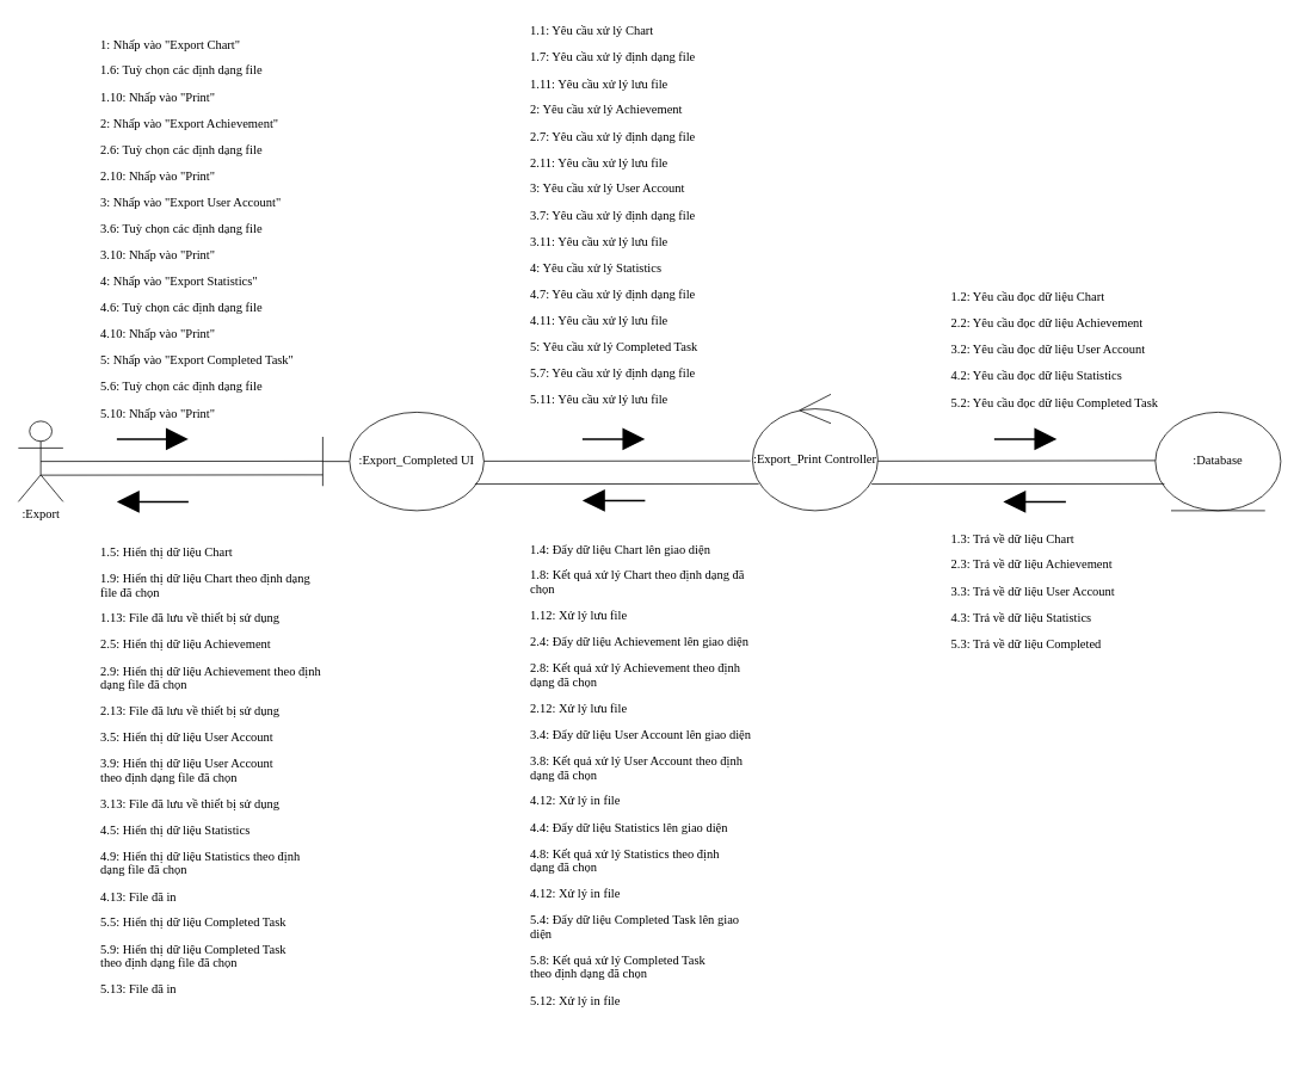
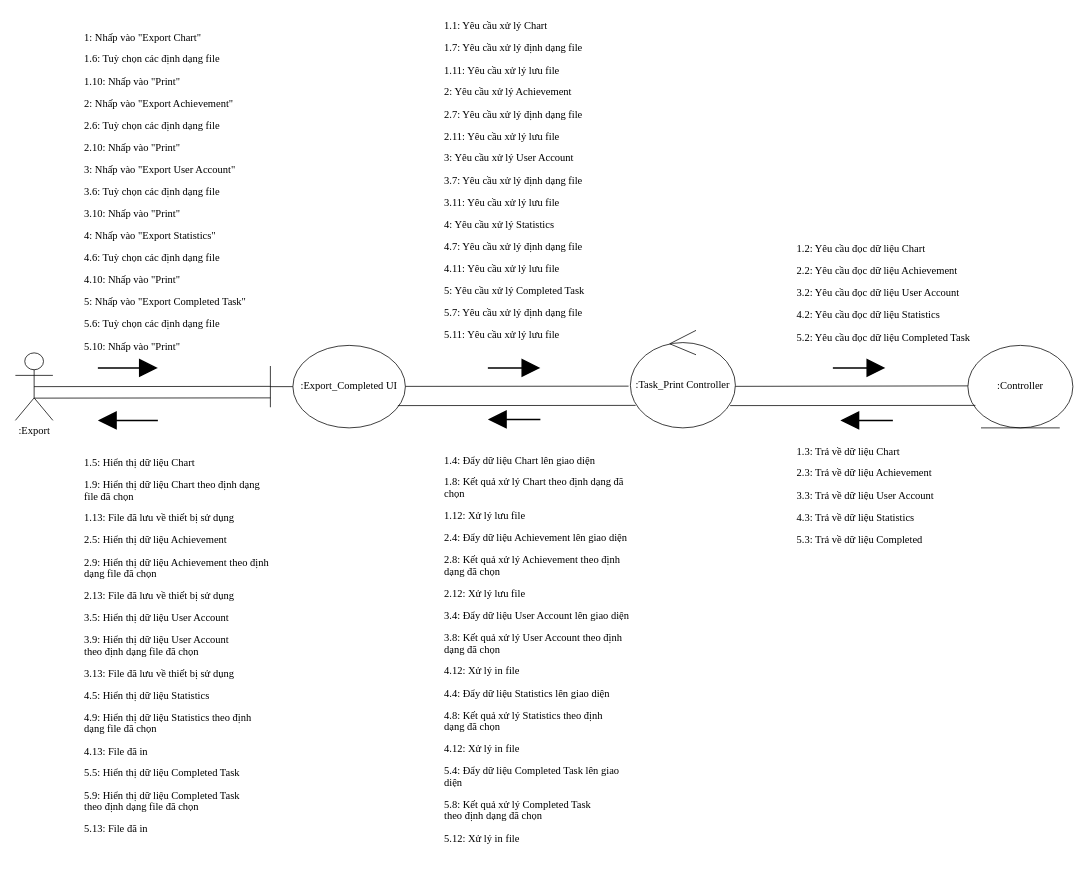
  <mxCell id="0" />
  <mxCell id="1" parent="0" />
- <mxCell id="2" value=":Database" style="ellipse;shape=umlEntity;whiteSpace=wrap;html=1;fontSize=14;fontFamily=Verdana;" parent="1" vertex="1"><mxGeometry x="1290" y="460" width="140" height="110" as="geometry" /></mxCell>
- <mxCell id="3" value=":Export_Print Controller" style="ellipse;shape=umlControl;whiteSpace=wrap;html=1;fontSize=14;fontFamily=Verdana;" parent="1" vertex="1"><mxGeometry x="840" y="440" width="140" height="130" as="geometry" /></mxCell>
+ <mxCell id="2" value=":Controller" style="ellipse;shape=umlEntity;whiteSpace=wrap;html=1;fontSize=14;fontFamily=Verdana;" parent="1" vertex="1"><mxGeometry x="1290" y="460" width="140" height="110" as="geometry" /></mxCell>
+ <mxCell id="3" value=":Task_Print Controller" style="ellipse;shape=umlControl;whiteSpace=wrap;html=1;fontSize=14;fontFamily=Verdana;" parent="1" vertex="1"><mxGeometry x="840" y="440" width="140" height="130" as="geometry" /></mxCell>
  <mxCell id="4" value=":Export_Completed UI" style="shape=umlBoundary;whiteSpace=wrap;html=1;fontSize=14;fontFamily=Verdana;" parent="1" vertex="1"><mxGeometry x="360" y="460" width="180" height="110" as="geometry" /></mxCell>
  <mxCell id="5" value=":Export" style="shape=umlActor;verticalLabelPosition=bottom;verticalAlign=top;html=1;outlineConnect=0;fontSize=14;fontFamily=Verdana;" parent="1" vertex="1"><mxGeometry x="20" y="470" width="50" height="90" as="geometry" /></mxCell>
  <mxCell id="6" value="" style="endArrow=none;html=1;fontSize=14;exitX=0.5;exitY=0.5;exitDx=0;exitDy=0;exitPerimeter=0;fontFamily=Verdana;" parent="1" source="5" edge="1"><mxGeometry width="50" height="50" relative="1" as="geometry"><mxPoint x="280" y="514.33" as="sourcePoint" /><mxPoint x="360" y="514.66" as="targetPoint" /></mxGeometry></mxCell>
  <mxCell id="7" value="" style="endArrow=none;html=1;fontSize=14;exitX=0.5;exitY=0.5;exitDx=0;exitDy=0;exitPerimeter=0;entryX=-0.017;entryY=0.572;entryDx=0;entryDy=0;entryPerimeter=0;fontFamily=Verdana;" parent="1" target="3" edge="1"><mxGeometry width="50" height="50" relative="1" as="geometry"><mxPoint x="540" y="514.67" as="sourcePoint" /><mxPoint x="725" y="514.33" as="targetPoint" /></mxGeometry></mxCell>
  <mxCell id="8" value="" style="html=1;verticalAlign=bottom;endArrow=block;strokeWidth=2;fontSize=14;endFill=1;targetPerimeterSpacing=0;endSize=20;startSize=6;fontFamily=Verdana;" parent="1" edge="1"><mxGeometry y="30" width="80" relative="1" as="geometry"><mxPoint x="130" y="490" as="sourcePoint" /><mxPoint x="210" y="490" as="targetPoint" /><mxPoint x="-1" as="offset" /></mxGeometry></mxCell>
  <mxCell id="9" value="" style="html=1;verticalAlign=bottom;endArrow=block;strokeWidth=2;fontSize=14;endFill=1;targetPerimeterSpacing=0;endSize=20;startSize=6;fontFamily=Verdana;" parent="1" edge="1"><mxGeometry y="30" width="80" relative="1" as="geometry"><mxPoint x="650" y="490" as="sourcePoint" /><mxPoint x="720" y="490" as="targetPoint" /><mxPoint x="-1" as="offset" /></mxGeometry></mxCell>
  <mxCell id="10" value="" style="endArrow=none;html=1;fontSize=14;exitX=0.5;exitY=0.5;exitDx=0;exitDy=0;exitPerimeter=0;fontFamily=Verdana;" parent="1" edge="1"><mxGeometry width="50" height="50" relative="1" as="geometry"><mxPoint x="980" y="514.64" as="sourcePoint" /><mxPoint x="1290" y="514" as="targetPoint" /></mxGeometry></mxCell>
  <mxCell id="11" value="" style="html=1;verticalAlign=bottom;endArrow=block;strokeWidth=2;fontSize=14;endFill=1;targetPerimeterSpacing=0;endSize=20;startSize=6;fontFamily=Verdana;" parent="1" edge="1"><mxGeometry y="30" width="80" relative="1" as="geometry"><mxPoint x="1110" y="490" as="sourcePoint" /><mxPoint x="1180" y="490" as="targetPoint" /><mxPoint x="-1" as="offset" /></mxGeometry></mxCell>
  <mxCell id="12" value="&lt;p style=&quot;line-height: 110%; font-size: 14px;&quot;&gt;1: Nhấp vào &quot;Export Chart&quot;&lt;br style=&quot;font-size: 14px;&quot;&gt;&lt;/p&gt;&lt;p style=&quot;line-height: 110%; font-size: 14px;&quot;&gt;1.6: Tuỳ chọn các&amp;nbsp;định dạng file&lt;/p&gt;&lt;p style=&quot;line-height: 110%; font-size: 14px;&quot;&gt;1.10: Nhấp vào &quot;Print&quot;&lt;/p&gt;&lt;p style=&quot;line-height: 110%; font-size: 14px;&quot;&gt;2: Nhấp vào &quot;Export Achievement&quot;&lt;/p&gt;&lt;p style=&quot;line-height: 110%; font-size: 14px;&quot;&gt;2.6: Tuỳ chọn các&amp;nbsp;định dạng file&lt;/p&gt;&lt;p style=&quot;line-height: 110%; font-size: 14px;&quot;&gt;2.10: Nhấp vào &quot;Print&quot;&lt;/p&gt;&lt;p style=&quot;line-height: 15.4px; font-size: 14px;&quot;&gt;3: Nhấp vào &quot;Export User Account&quot;&lt;/p&gt;&lt;p style=&quot;line-height: 15.4px; font-size: 14px;&quot;&gt;3.6: Tuỳ chọn các&amp;nbsp;định dạng file&lt;/p&gt;&lt;p style=&quot;line-height: 110%; font-size: 14px;&quot;&gt;3.10: Nhấp vào &quot;Print&quot;&lt;br style=&quot;font-size: 14px;&quot;&gt;&lt;/p&gt;&lt;p style=&quot;line-height: 15.4px; font-size: 14px;&quot;&gt;4: Nhấp vào &quot;Export Statistics&quot;&lt;/p&gt;&lt;p style=&quot;line-height: 15.4px; font-size: 14px;&quot;&gt;4.6: Tuỳ chọn các&amp;nbsp;định dạng file&lt;/p&gt;&lt;p style=&quot;line-height: 110%; font-size: 14px;&quot;&gt;4.10: Nhấp vào &quot;Print&quot;&lt;br style=&quot;font-size: 14px;&quot;&gt;&lt;/p&gt;&lt;p style=&quot;line-height: 15.4px; font-size: 14px;&quot;&gt;5: Nhấp vào &quot;Export Completed Task&quot;&lt;/p&gt;&lt;p style=&quot;line-height: 15.4px; font-size: 14px;&quot;&gt;5.6: Tuỳ chọn các&amp;nbsp;định dạng file&lt;/p&gt;&lt;p style=&quot;line-height: 110%; font-size: 14px;&quot;&gt;5.10: Nhấp vào &quot;Print&quot;&lt;br style=&quot;font-size: 14px;&quot;&gt;&lt;/p&gt;" style="text;html=1;strokeColor=none;fillColor=none;align=left;verticalAlign=middle;whiteSpace=wrap;rounded=0;fontFamily=Verdana;fontSize=14;" parent="1" vertex="1"><mxGeometry y="40" width="280" height="430" as="geometry" x="110" /></mxCell>
  <mxCell id="13" value="&lt;p style=&quot;line-height: 110%; font-size: 14px;&quot;&gt;1.1: Yêu cầu xử lý Chart&lt;/p&gt;&lt;p style=&quot;line-height: 15.4px; font-size: 14px;&quot;&gt;1.7: Yêu cầu xử lý&amp;nbsp;định dạng file&lt;/p&gt;&lt;p style=&quot;line-height: 15.4px; font-size: 14px;&quot;&gt;1.11: Yêu cầu xử lý lưu file&lt;/p&gt;&lt;p style=&quot;line-height: 15.4px; font-size: 14px;&quot;&gt;2: Yêu cầu xử lý Achievement&lt;br style=&quot;font-size: 14px;&quot;&gt;&lt;/p&gt;&lt;p style=&quot;line-height: 15.4px; font-size: 14px;&quot;&gt;2.7: Yêu cầu xử lý&amp;nbsp;định dạng file&lt;br style=&quot;font-size: 14px;&quot;&gt;&lt;/p&gt;&lt;p style=&quot;line-height: 15.4px; font-size: 14px;&quot;&gt;2.11: Yêu cầu xử lý lưu file&lt;br style=&quot;font-size: 14px;&quot;&gt;&lt;/p&gt;&lt;p style=&quot;line-height: 15.4px; font-size: 14px;&quot;&gt;3: Yêu cầu xử lý User Account&lt;br style=&quot;font-size: 14px;&quot;&gt;&lt;/p&gt;&lt;p style=&quot;line-height: 15.4px; font-size: 14px;&quot;&gt;3.7: Yêu cầu xử lý&amp;nbsp;định dạng file&lt;br style=&quot;font-size: 14px;&quot;&gt;&lt;/p&gt;&lt;p style=&quot;line-height: 15.4px; font-size: 14px;&quot;&gt;3.11: Yêu cầu xử lý lưu file&lt;br style=&quot;font-size: 14px;&quot;&gt;&lt;/p&gt;&lt;p style=&quot;line-height: 15.4px; font-size: 14px;&quot;&gt;4: Yêu cầu xử lý Statistics&lt;br style=&quot;font-size: 14px;&quot;&gt;&lt;/p&gt;&lt;p style=&quot;line-height: 15.4px; font-size: 14px;&quot;&gt;4.7: Yêu cầu xử lý&amp;nbsp;định dạng file&lt;br style=&quot;font-size: 14px;&quot;&gt;&lt;/p&gt;&lt;p style=&quot;line-height: 15.4px; font-size: 14px;&quot;&gt;4.11: Yêu cầu xử lý lưu file&lt;br style=&quot;font-size: 14px;&quot;&gt;&lt;/p&gt;&lt;p style=&quot;line-height: 15.4px; font-size: 14px;&quot;&gt;5: Yêu cầu xử lý Completed Task&lt;br style=&quot;font-size: 14px;&quot;&gt;&lt;/p&gt;&lt;p style=&quot;line-height: 15.4px; font-size: 14px;&quot;&gt;5.7: Yêu cầu xử lý&amp;nbsp;định dạng file&lt;br style=&quot;font-size: 14px;&quot;&gt;&lt;/p&gt;&lt;p style=&quot;line-height: 15.4px; font-size: 14px;&quot;&gt;5.11: Yêu cầu xử lý lưu file&lt;br style=&quot;font-size: 14px;&quot;&gt;&lt;/p&gt;" style="text;html=1;strokeColor=none;fillColor=none;align=left;verticalAlign=middle;whiteSpace=wrap;rounded=0;fontFamily=Verdana;fontSize=14;" parent="1" vertex="1"><mxGeometry x="590" y="20" width="250" height="440" as="geometry" /></mxCell>
  <mxCell id="14" value="&lt;p style=&quot;line-height: 110%; font-size: 14px;&quot;&gt;1.2: Yêu cầu&amp;nbsp;đọc dữ liệu Chart&lt;/p&gt;&lt;p style=&quot;line-height: 110%; font-size: 14px;&quot;&gt;2.2: Yêu cầu&amp;nbsp;đọc dữ liệu Achievement&lt;/p&gt;&lt;p style=&quot;line-height: 110%; font-size: 14px;&quot;&gt;3.2: Yêu cầu&amp;nbsp;đọc dữ liệu User Account&lt;/p&gt;&lt;p style=&quot;line-height: 110%; font-size: 14px;&quot;&gt;4.2: Yêu cầu&amp;nbsp;đọc dữ liệu Statistics&lt;/p&gt;&lt;p style=&quot;line-height: 110%; font-size: 14px;&quot;&gt;5.2: Yêu cầu&amp;nbsp;đọc dữ liệu Completed Task&lt;/p&gt;" style="text;html=1;strokeColor=none;fillColor=none;align=left;verticalAlign=middle;whiteSpace=wrap;rounded=0;fontFamily=Verdana;fontSize=14;" parent="1" vertex="1"><mxGeometry x="1060" y="320" width="300" height="140" as="geometry" /></mxCell>
  <mxCell id="15" value="&lt;p style=&quot;line-height: 110%; font-size: 14px;&quot;&gt;1.3: Trả về dữ liệu Chart&lt;/p&gt;&lt;p style=&quot;line-height: 110%; font-size: 14px;&quot;&gt;2.3: Trả về dữ liệu Achievement&lt;br style=&quot;font-size: 14px;&quot;&gt;&lt;/p&gt;&lt;p style=&quot;line-height: 110%; font-size: 14px;&quot;&gt;3.3: Trả về dữ liệu User Account&lt;br style=&quot;font-size: 14px;&quot;&gt;&lt;/p&gt;&lt;p style=&quot;line-height: 110%; font-size: 14px;&quot;&gt;4.3: Trả về dữ liệu Statistics&lt;/p&gt;&lt;p style=&quot;line-height: 110%; font-size: 14px;&quot;&gt;5.3: Trả về dữ liệu Completed&lt;br style=&quot;font-size: 14px;&quot;&gt;&lt;/p&gt;" style="text;html=1;strokeColor=none;fillColor=none;align=left;verticalAlign=middle;whiteSpace=wrap;rounded=0;fontFamily=Verdana;fontSize=14;" parent="1" vertex="1"><mxGeometry x="1060" y="590" width="240" height="140" as="geometry" /></mxCell>
  <mxCell id="16" value="" style="html=1;verticalAlign=bottom;endArrow=block;strokeWidth=2;fontSize=14;endFill=1;targetPerimeterSpacing=0;endSize=20;startSize=6;fontFamily=Verdana;" parent="1" edge="1"><mxGeometry y="30" width="80" relative="1" as="geometry"><mxPoint x="1190" y="560" as="sourcePoint" /><mxPoint x="1120" y="560" as="targetPoint" /><mxPoint x="-1" as="offset" /></mxGeometry></mxCell>
  <mxCell id="17" value="&lt;p style=&quot;line-height: 110%; font-size: 14px;&quot;&gt;1.4:&amp;nbsp;Đẩy dữ liệu Chart lên giao diện&lt;/p&gt;&lt;p style=&quot;line-height: 110%; font-size: 14px;&quot;&gt;1.8: Kết quả xử lý Chart theo&amp;nbsp;định dạng&amp;nbsp;đã chọn&lt;/p&gt;&lt;p style=&quot;line-height: 110%; font-size: 14px;&quot;&gt;1.12: Xử lý lưu file&lt;/p&gt;&lt;p style=&quot;line-height: 15.4px; font-size: 14px;&quot;&gt;2.4:&amp;nbsp;Đẩy dữ liệu Achievement lên giao diện&lt;/p&gt;&lt;p style=&quot;line-height: 15.4px; font-size: 14px;&quot;&gt;2.8: Kết quả xử lý Achievement theo&amp;nbsp;định dạng&amp;nbsp;đã chọn&lt;/p&gt;&lt;p style=&quot;line-height: 15.4px; font-size: 14px;&quot;&gt;2.12: Xử lý lưu file&lt;/p&gt;&lt;p style=&quot;line-height: 15.4px; font-size: 14px;&quot;&gt;3.4:&amp;nbsp;Đẩy dữ liệu User Account lên giao diện&lt;/p&gt;&lt;p style=&quot;line-height: 15.4px; font-size: 14px;&quot;&gt;3.8: Kết quả xử lý User Account theo&amp;nbsp;định dạng&amp;nbsp;đã chọn&lt;/p&gt;&lt;p style=&quot;line-height: 15.4px; font-size: 14px;&quot;&gt;4.12: Xử lý in file&lt;/p&gt;&lt;p style=&quot;line-height: 15.4px; font-size: 14px;&quot;&gt;4.4:&amp;nbsp;Đẩy dữ liệu Statistics lên giao diện&lt;/p&gt;&lt;p style=&quot;line-height: 15.4px; font-size: 14px;&quot;&gt;4.8: Kết quả xử lý Statistics theo&amp;nbsp;định dạng&amp;nbsp;đã chọn&lt;/p&gt;&lt;p style=&quot;line-height: 15.4px; font-size: 14px;&quot;&gt;4.12: Xử lý in file&lt;/p&gt;&lt;p style=&quot;line-height: 15.4px; font-size: 14px;&quot;&gt;5.4:&amp;nbsp;Đẩy dữ liệu Completed Task lên giao diện&lt;/p&gt;&lt;p style=&quot;line-height: 15.4px; font-size: 14px;&quot;&gt;5.8: Kết quả xử lý Completed Task theo&amp;nbsp;định dạng&amp;nbsp;đã chọn&lt;/p&gt;&lt;p style=&quot;line-height: 15.4px; font-size: 14px;&quot;&gt;5.12: Xử lý in file&lt;/p&gt;" style="text;html=1;strokeColor=none;fillColor=none;align=left;verticalAlign=middle;whiteSpace=wrap;rounded=0;fontFamily=Verdana;fontSize=14;" parent="1" vertex="1"><mxGeometry x="590" y="580" width="250" height="570" as="geometry" /></mxCell>
  <mxCell id="18" value="" style="html=1;verticalAlign=bottom;endArrow=block;strokeWidth=2;fontSize=14;endFill=1;targetPerimeterSpacing=0;endSize=20;startSize=6;fontFamily=Verdana;" parent="1" edge="1"><mxGeometry y="30" width="80" relative="1" as="geometry"><mxPoint x="720" y="558.67" as="sourcePoint" /><mxPoint x="650" y="558.67" as="targetPoint" /><mxPoint x="-1" as="offset" /></mxGeometry></mxCell>
  <mxCell id="19" value="&lt;p style=&quot;line-height: 110%; font-size: 14px;&quot;&gt;1.5: Hiển thị dữ liệu Chart&lt;/p&gt;&lt;p style=&quot;line-height: 110%; font-size: 14px;&quot;&gt;1.9: Hiển thị dữ liệu Chart theo&amp;nbsp;định dạng file&amp;nbsp;đã chọn&lt;/p&gt;&lt;p style=&quot;line-height: 110%; font-size: 14px;&quot;&gt;1.13: File&amp;nbsp;đã lưu về thiết bị sử dụng&lt;/p&gt;&lt;p style=&quot;line-height: 110%; font-size: 14px;&quot;&gt;2.5: Hiển thị dữ liệu Achievement&lt;/p&gt;&lt;p style=&quot;line-height: 110%; font-size: 14px;&quot;&gt;2.9: Hiển thị dữ liệu Achievement theo&amp;nbsp;định dạng file&amp;nbsp;đã chọn&lt;/p&gt;&lt;p style=&quot;line-height: 110%; font-size: 14px;&quot;&gt;2.13: File&amp;nbsp;đã lưu về thiết bị sử dụng&lt;/p&gt;&lt;p style=&quot;line-height: 15.4px; font-size: 14px;&quot;&gt;3.5: Hiển thị dữ liệu User Account&lt;/p&gt;&lt;p style=&quot;line-height: 15.4px; font-size: 14px;&quot;&gt;3.9: Hiển thị dữ liệu User Account theo&amp;nbsp;định dạng file&amp;nbsp;đã chọn&lt;/p&gt;&lt;p style=&quot;line-height: 15.4px; font-size: 14px;&quot;&gt;3.13: File&amp;nbsp;đã lưu về thiết bị sử dụng&lt;/p&gt;&lt;p style=&quot;line-height: 15.4px; font-size: 14px;&quot;&gt;4.5: Hiển thị dữ liệu Statistics&lt;/p&gt;&lt;p style=&quot;line-height: 15.4px; font-size: 14px;&quot;&gt;4.9: Hiển thị dữ liệu Statistics theo&amp;nbsp;định dạng file&amp;nbsp;đã chọn&lt;/p&gt;&lt;p style=&quot;line-height: 15.4px; font-size: 14px;&quot;&gt;4.13: File&amp;nbsp;đã in&lt;/p&gt;&lt;p style=&quot;line-height: 15.4px; font-size: 14px;&quot;&gt;5.5: Hiển thị dữ liệu Completed Task&lt;/p&gt;&lt;p style=&quot;line-height: 15.4px; font-size: 14px;&quot;&gt;5.9: Hiển thị dữ liệu Completed Task theo&amp;nbsp;định dạng file&amp;nbsp;đã chọn&lt;/p&gt;&lt;p style=&quot;line-height: 15.4px; font-size: 14px;&quot;&gt;5.13: File&amp;nbsp;đã in&lt;/p&gt;&lt;p style=&quot;line-height: 110%; font-size: 14px;&quot;&gt;&lt;br style=&quot;font-size: 14px;&quot;&gt;&lt;/p&gt;" style="text;html=1;strokeColor=none;fillColor=none;align=left;verticalAlign=middle;whiteSpace=wrap;rounded=0;fontFamily=Verdana;fontSize=14;" parent="1" vertex="1"><mxGeometry y="580" width="250" height="590" as="geometry" x="110" /></mxCell>
  <mxCell id="20" value="" style="html=1;verticalAlign=bottom;endArrow=block;strokeWidth=2;fontSize=14;endFill=1;targetPerimeterSpacing=0;endSize=20;startSize=6;fontFamily=Verdana;" parent="1" edge="1"><mxGeometry y="30" width="80" relative="1" as="geometry"><mxPoint x="210" y="560" as="sourcePoint" /><mxPoint x="130" y="560" as="targetPoint" /><mxPoint x="-1" as="offset" /></mxGeometry></mxCell>
  <mxCell id="21" value="" style="endArrow=none;html=1;fontSize=14;exitX=0.5;exitY=0.5;exitDx=0;exitDy=0;exitPerimeter=0;fontFamily=Verdana;" parent="1" edge="1"><mxGeometry width="50" height="50" relative="1" as="geometry"><mxPoint x="45" y="530.34" as="sourcePoint" /><mxPoint x="360" y="530" as="targetPoint" /></mxGeometry></mxCell>
  <mxCell id="22" value="" style="endArrow=none;html=1;fontSize=14;exitX=0.5;exitY=0.5;exitDx=0;exitDy=0;exitPerimeter=0;fontFamily=Verdana;" parent="1" edge="1"><mxGeometry width="50" height="50" relative="1" as="geometry"><mxPoint x="530" y="540.31" as="sourcePoint" /><mxPoint x="847" y="540" as="targetPoint" /></mxGeometry></mxCell>
  <mxCell id="23" value="" style="endArrow=none;html=1;fontSize=14;exitX=0.5;exitY=0.5;exitDx=0;exitDy=0;exitPerimeter=0;fontFamily=Verdana;" parent="1" edge="1"><mxGeometry width="50" height="50" relative="1" as="geometry"><mxPoint x="973" y="540.31" as="sourcePoint" /><mxPoint x="1300" y="540" as="targetPoint" /></mxGeometry></mxCell>
